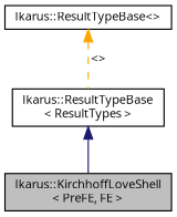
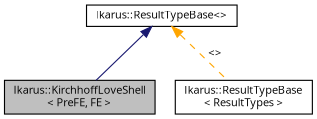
  digraph {
    fontname="Open Sans"
    node [color=black fillcolor=white fontname="Open Sans" fontsize=10 shape=record style=filled]
    edge [dir=back fontname="Open Sans" fontsize=10 labelfontname=Helvetica labelfontsize=10]
    n1 [fillcolor=grey75 fontcolor=black height=0.2 label="Ikarus::KirchhoffLoveShell\l\< PreFE, FE \>" width=0.4]
    n2 [height=0.2 label="Ikarus::ResultTypeBase\<\>" width=0.4]
    n3 [height=0.2 label="Ikarus::ResultTypeBase\l\< ResultTypes \>" width=0.4]
-   n3 -> n1 [color=midnightblue style=solid]
+   n2 -> n1 [color=midnightblue style=solid]
    n2 -> n3 [color=orange label=" \<\>" style=dashed]
  }
